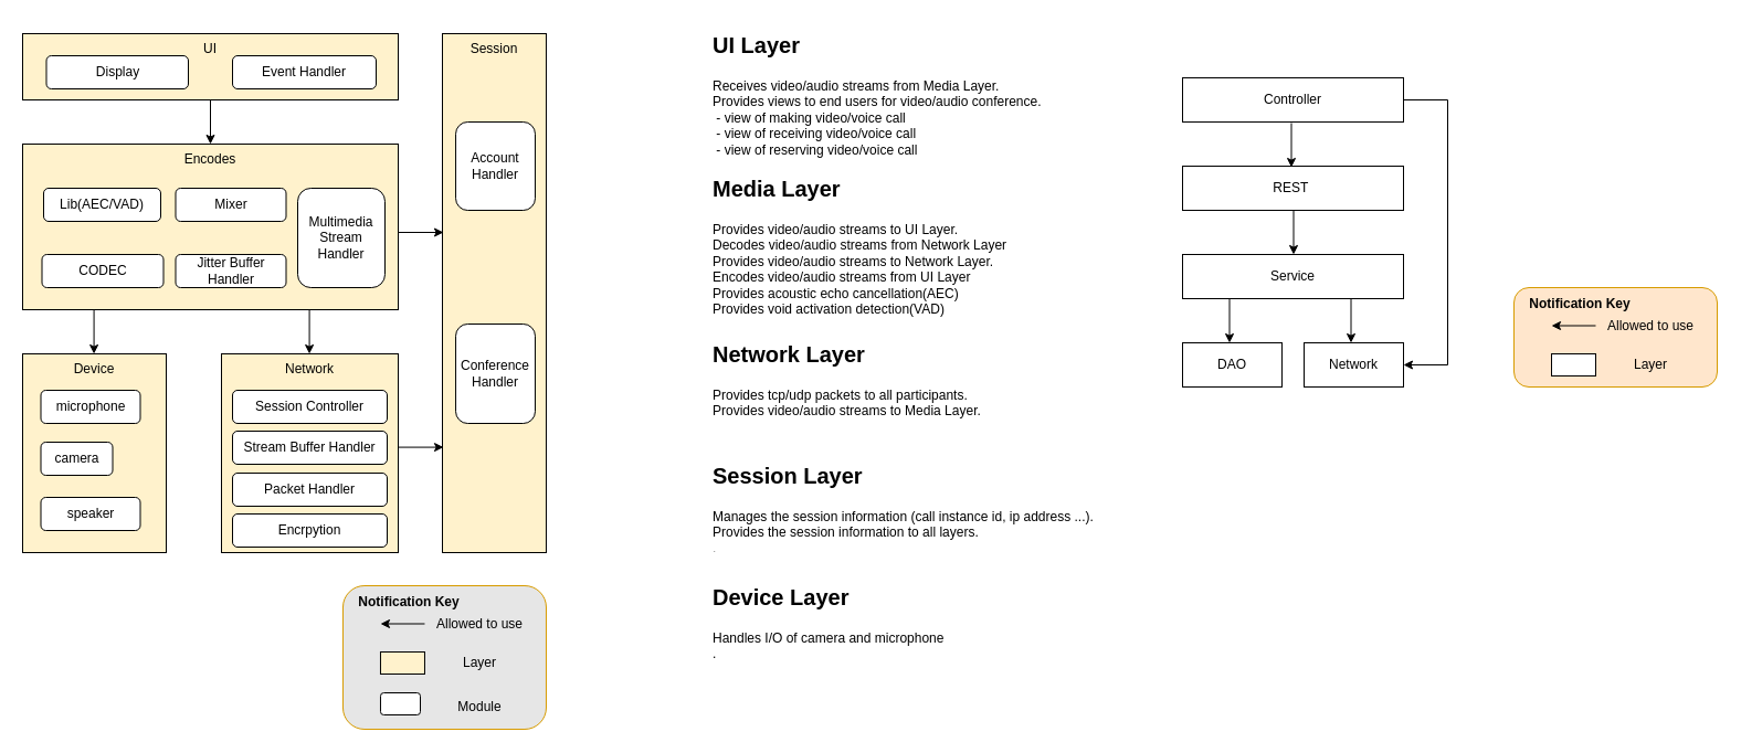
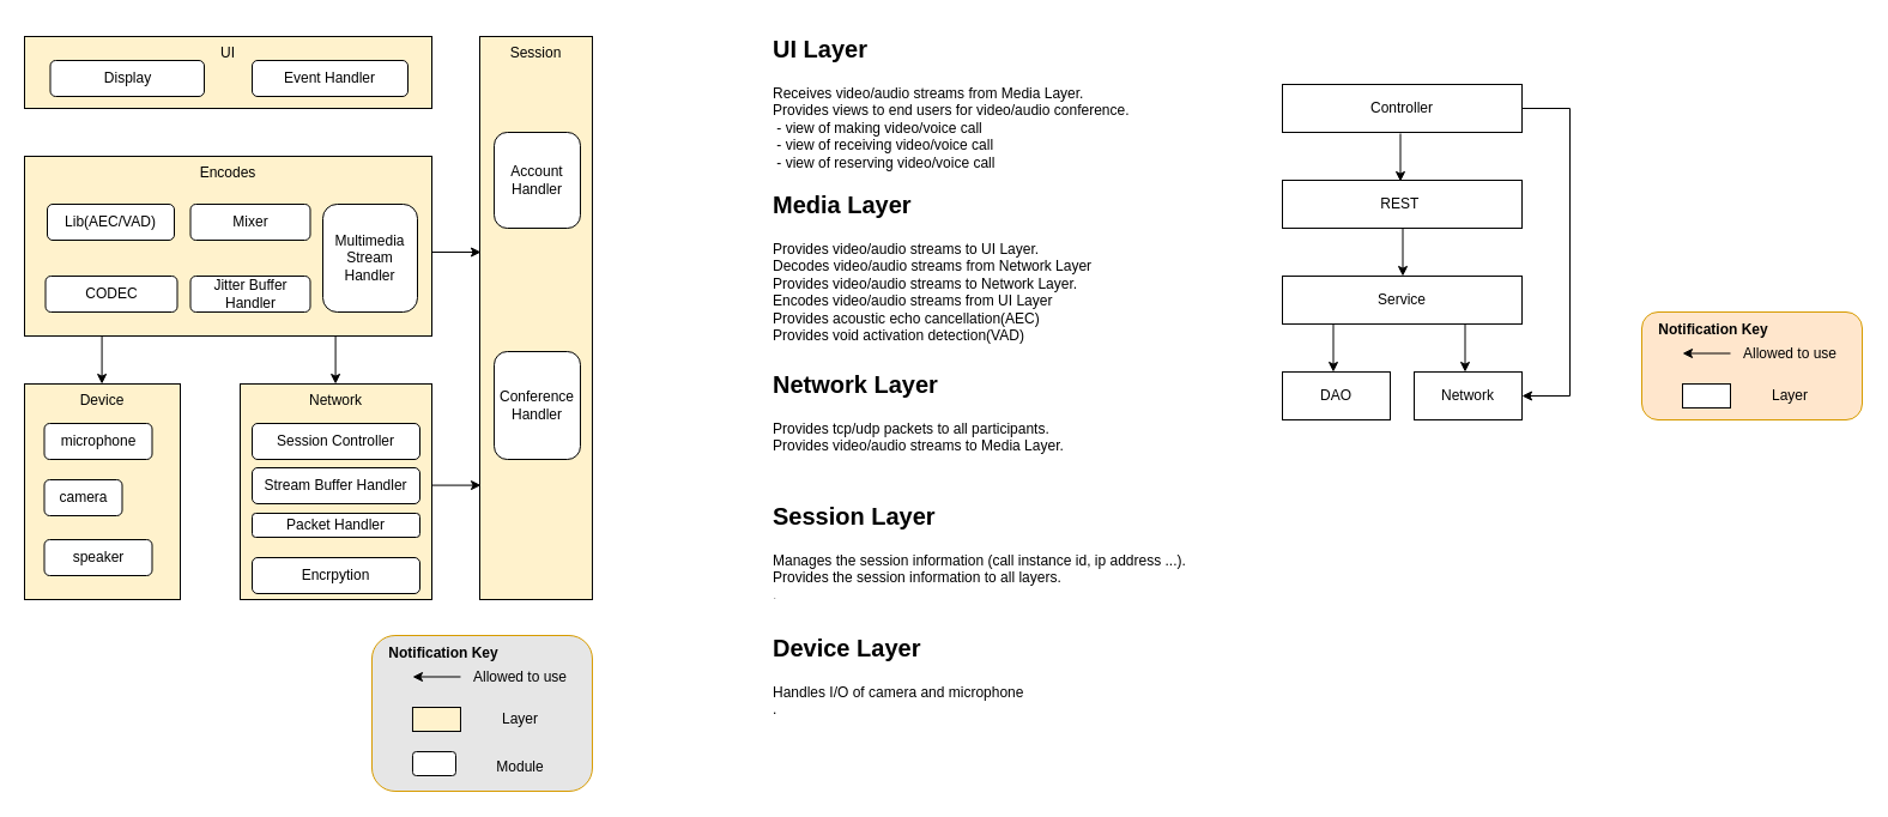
  <mxCell id="0" />
  <mxCell id="1" parent="0" />
  <mxCell id="2" value="Network" style="rounded=0;whiteSpace=wrap;html=1;verticalAlign=top;fillColor=#FFF2CC;" vertex="1" parent="1"><mxGeometry x="200" y="320" width="160" height="180" as="geometry" /></mxCell>
  <mxCell id="3" value="Device" style="rounded=0;whiteSpace=wrap;html=1;verticalAlign=top;fillColor=#FFF2CC;" vertex="1" parent="1"><mxGeometry x="20" y="320" width="130" height="180" as="geometry" /></mxCell>
  <mxCell id="4" value="Device" style="rounded=0;whiteSpace=wrap;html=1;verticalAlign=top;fillColor=#FFF2CC;" vertex="1" parent="1"><mxGeometry x="20" y="320" width="130" height="180" as="geometry" /></mxCell>
  <mxCell id="5" value="" style="rounded=1;whiteSpace=wrap;html=1;fillColor=#E6E6E6;strokeColor=#d79b00;" vertex="1" parent="1"><mxGeometry x="309.97" y="530" width="184" height="130" as="geometry" /></mxCell>
  <mxCell id="6" value="Session" style="rounded=0;whiteSpace=wrap;html=1;verticalAlign=top;fillColor=#FFF2CC;" vertex="1" parent="1"><mxGeometry x="400" y="30" width="93.97" height="470" as="geometry" /></mxCell>
  <mxCell id="7" value="Encodes" style="rounded=0;whiteSpace=wrap;html=1;verticalAlign=top;fillColor=#FFF2CC;" vertex="1" parent="1"><mxGeometry x="20" y="130" width="340" height="150" as="geometry" /></mxCell>
  <mxCell id="8" value="UI" style="rounded=0;whiteSpace=wrap;html=1;verticalAlign=top;fillColor=#FFF2CC;" vertex="1" parent="1"><mxGeometry x="20" y="30" width="340" height="60" as="geometry" /></mxCell>
  <mxCell id="9" value="&lt;h1&gt;&lt;font style=&quot;font-size: 20px;&quot;&gt;UI Layer&lt;/font&gt;&lt;/h1&gt;&lt;div&gt;Receives video/audio streams from Media Layer.&lt;br&gt;&lt;/div&gt;&lt;div&gt;Provides views to end users for video/audio conference.&lt;/div&gt;&lt;div&gt;&lt;span style=&quot;background-color: initial;&quot;&gt;&amp;nbsp;- view of making video/voice call&lt;/span&gt;&lt;br&gt;&lt;/div&gt;&lt;div&gt;&amp;nbsp;- view of receiving video/voice call&lt;/div&gt;&lt;div&gt;&amp;nbsp;- view of reserving video/voice call&lt;br&gt;&lt;/div&gt;&lt;div&gt;&lt;br&gt;&lt;/div&gt;" style="text;html=1;strokeColor=none;fillColor=none;spacing=5;spacingTop=-20;whiteSpace=wrap;overflow=hidden;rounded=0;" vertex="1" parent="1"><mxGeometry x="640" y="20" width="360" height="130" as="geometry" /></mxCell>
  <mxCell id="10" value="&lt;h1&gt;&lt;font style=&quot;font-size: 20px;&quot;&gt;Network Layer&lt;/font&gt;&lt;/h1&gt;&lt;div&gt;Provides tcp/udp packets to all participants.&lt;/div&gt;&lt;div&gt;&lt;span style=&quot;background-color: initial;&quot;&gt;Provides video/audio streams to Media Layer.&lt;/span&gt;&lt;/div&gt;" style="text;html=1;strokeColor=none;fillColor=none;spacing=5;spacingTop=-20;whiteSpace=wrap;overflow=hidden;rounded=0;" vertex="1" parent="1"><mxGeometry x="640" y="300" width="360" height="90" as="geometry" /></mxCell>
  <mxCell id="11" value="&lt;h1&gt;&lt;font style=&quot;font-size: 20px;&quot;&gt;Media Layer&lt;/font&gt;&lt;/h1&gt;&lt;div&gt;Provides video/audio streams to UI Layer.&lt;/div&gt;&lt;div&gt;Decodes video/audio streams from Network Layer&lt;/div&gt;&lt;div&gt;Provides video/audio streams to Network Layer.&lt;br&gt;&lt;/div&gt;&lt;div&gt;Encodes video/audio streams from UI Layer&lt;/div&gt;&lt;div&gt;Provides acoustic echo cancellation(AEC)&lt;/div&gt;&lt;div&gt;Provides void activation detection(VAD)&lt;/div&gt;&lt;div&gt;&amp;nbsp;-&amp;nbsp;&amp;nbsp;&lt;/div&gt;" style="text;html=1;strokeColor=none;fillColor=none;spacing=5;spacingTop=-20;whiteSpace=wrap;overflow=hidden;rounded=0;" vertex="1" parent="1"><mxGeometry x="640" y="150" width="360" height="140" as="geometry" /></mxCell>
  <mxCell id="12" value="&lt;h1&gt;&lt;font style=&quot;font-size: 20px;&quot;&gt;Session Layer&lt;/font&gt;&lt;/h1&gt;Manages the session information (call instance id, ip address ...).&lt;div&gt;Provides the session information to all layers.&lt;/div&gt;&lt;div&gt;&lt;span style=&quot;background-color: initial;&quot;&gt;.&lt;/span&gt;&lt;br&gt;&lt;/div&gt;" style="text;html=1;strokeColor=none;fillColor=none;spacing=5;spacingTop=-20;whiteSpace=wrap;overflow=hidden;rounded=0;" vertex="1" parent="1"><mxGeometry x="640" y="410" width="490" height="90" as="geometry" /></mxCell>
  <mxCell id="13" value="" style="endArrow=classic;html=1;rounded=0;" edge="1" parent="1"><mxGeometry width="50" height="50" relative="1" as="geometry"><mxPoint x="383.97" y="564.5" as="sourcePoint" /><mxPoint x="343.97" y="564.5" as="targetPoint" /></mxGeometry></mxCell>
  <mxCell id="14" value="Allowed to use" style="text;html=1;strokeColor=none;fillColor=none;align=center;verticalAlign=middle;whiteSpace=wrap;rounded=0;" vertex="1" parent="1"><mxGeometry x="383.97" y="550" width="100" height="30" as="geometry" /></mxCell>
  <mxCell id="15" value="" style="rounded=0;whiteSpace=wrap;html=1;fillColor=#FFF2CC;" vertex="1" parent="1"><mxGeometry x="343.97" y="590" width="40" height="20" as="geometry" /></mxCell>
  <mxCell id="16" value="Layer" style="text;html=1;strokeColor=none;fillColor=none;align=center;verticalAlign=middle;whiteSpace=wrap;rounded=0;" vertex="1" parent="1"><mxGeometry x="383.97" y="585" width="100" height="30" as="geometry" /></mxCell>
  <mxCell id="17" value="&lt;b&gt;Notification Key&lt;/b&gt;" style="text;html=1;strokeColor=none;fillColor=none;align=center;verticalAlign=middle;whiteSpace=wrap;rounded=0;" vertex="1" parent="1"><mxGeometry x="319.97" y="530" width="100" height="30" as="geometry" /></mxCell>
  <mxCell id="18" value="Network" style="html=1;whiteSpace=wrap;" vertex="1" parent="1"><mxGeometry x="1180" y="310" width="90" height="40" as="geometry" /></mxCell>
  <mxCell id="19" value="REST&amp;nbsp;" style="html=1;whiteSpace=wrap;" vertex="1" parent="1"><mxGeometry x="1070" y="150" width="200" height="40" as="geometry" /></mxCell>
  <mxCell id="20" value="DAO" style="html=1;whiteSpace=wrap;" vertex="1" parent="1"><mxGeometry x="1070" y="310" width="90" height="40" as="geometry" /></mxCell>
  <mxCell id="21" value="Service" style="html=1;whiteSpace=wrap;" vertex="1" parent="1"><mxGeometry x="1070" y="230" width="200" height="40" as="geometry" /></mxCell>
  <mxCell id="22" value="Controller" style="html=1;whiteSpace=wrap;" vertex="1" parent="1"><mxGeometry x="1070" y="70" width="200" height="40" as="geometry" /></mxCell>
  <mxCell id="23" value="" style="rounded=1;whiteSpace=wrap;html=1;fillColor=#ffe6cc;strokeColor=#d79b00;" vertex="1" parent="1"><mxGeometry x="1370" y="260" width="184" height="90" as="geometry" /></mxCell>
  <mxCell id="24" value="" style="endArrow=classic;html=1;rounded=0;" edge="1" parent="1"><mxGeometry width="50" height="50" relative="1" as="geometry"><mxPoint x="1444" y="294.5" as="sourcePoint" /><mxPoint x="1404" y="294.5" as="targetPoint" /></mxGeometry></mxCell>
  <mxCell id="25" value="Allowed to use" style="text;html=1;strokeColor=none;fillColor=none;align=center;verticalAlign=middle;whiteSpace=wrap;rounded=0;" vertex="1" parent="1"><mxGeometry x="1444" y="280" width="100" height="30" as="geometry" /></mxCell>
  <mxCell id="26" value="" style="rounded=0;whiteSpace=wrap;html=1;" vertex="1" parent="1"><mxGeometry x="1404" y="320" width="40" height="20" as="geometry" /></mxCell>
  <mxCell id="27" value="Layer" style="text;html=1;strokeColor=none;fillColor=none;align=center;verticalAlign=middle;whiteSpace=wrap;rounded=0;" vertex="1" parent="1"><mxGeometry x="1444" y="315" width="100" height="30" as="geometry" /></mxCell>
  <mxCell id="28" value="&lt;b&gt;Notification Key&lt;/b&gt;" style="text;html=1;strokeColor=none;fillColor=none;align=center;verticalAlign=middle;whiteSpace=wrap;rounded=0;" vertex="1" parent="1"><mxGeometry x="1380" y="260" width="100" height="30" as="geometry" /></mxCell>
  <mxCell id="29" value="" style="endArrow=classic;html=1;rounded=0;entryX=0.25;entryY=0;entryDx=0;entryDy=0;exitX=0.25;exitY=1;exitDx=0;exitDy=0;" edge="1" parent="1"><mxGeometry width="50" height="50" relative="1" as="geometry"><mxPoint x="1168.5" y="111" as="sourcePoint" /><mxPoint x="1168.5" y="151" as="targetPoint" /></mxGeometry></mxCell>
  <mxCell id="30" value="" style="endArrow=classic;html=1;rounded=0;entryX=0.25;entryY=0;entryDx=0;entryDy=0;exitX=0.25;exitY=1;exitDx=0;exitDy=0;" edge="1" parent="1"><mxGeometry width="50" height="50" relative="1" as="geometry"><mxPoint x="1170.5" y="190" as="sourcePoint" /><mxPoint x="1170.5" y="230" as="targetPoint" /></mxGeometry></mxCell>
  <mxCell id="31" value="" style="endArrow=classic;html=1;rounded=0;entryX=0.25;entryY=0;entryDx=0;entryDy=0;exitX=0.25;exitY=1;exitDx=0;exitDy=0;" edge="1" parent="1"><mxGeometry width="50" height="50" relative="1" as="geometry"><mxPoint x="1112.5" y="270" as="sourcePoint" /><mxPoint x="1112.5" y="310" as="targetPoint" /></mxGeometry></mxCell>
  <mxCell id="32" value="" style="endArrow=classic;html=1;rounded=0;entryX=0.25;entryY=0;entryDx=0;entryDy=0;exitX=0.25;exitY=1;exitDx=0;exitDy=0;" edge="1" parent="1"><mxGeometry width="50" height="50" relative="1" as="geometry"><mxPoint x="1222.5" y="270" as="sourcePoint" /><mxPoint x="1222.5" y="310" as="targetPoint" /></mxGeometry></mxCell>
  <mxCell id="33" value="&lt;h1&gt;&lt;font style=&quot;font-size: 20px;&quot;&gt;Device Layer&lt;/font&gt;&lt;/h1&gt;&lt;span id=&quot;docs-internal-guid-b2c25d24-7fff-db53-c3f6-2423115e5195&quot;&gt;&lt;/span&gt;Handles I/O of camera and microphone&lt;br&gt;&lt;div&gt;&lt;span style=&quot;background-color: initial;&quot;&gt;.&lt;/span&gt;&lt;br&gt;&lt;/div&gt;" style="text;html=1;strokeColor=none;fillColor=none;spacing=5;spacingTop=-20;whiteSpace=wrap;overflow=hidden;rounded=0;" vertex="1" parent="1"><mxGeometry x="640" y="520" width="490" height="90" as="geometry" /></mxCell>
  <mxCell id="34" value="" style="endArrow=classic;html=1;rounded=0;entryX=1;entryY=0.5;entryDx=0;entryDy=0;exitX=1;exitY=0.5;exitDx=0;exitDy=0;" edge="1" parent="1" source="22" target="18"><mxGeometry width="50" height="50" relative="1" as="geometry"><mxPoint x="1178.5" y="121" as="sourcePoint" /><mxPoint x="1178.5" y="161" as="targetPoint" /><Array as="points"><mxPoint x="1310" y="90" /><mxPoint x="1310" y="330" /></Array></mxGeometry></mxCell>
  <mxCell id="35" value="microphone" style="rounded=1;whiteSpace=wrap;html=1;" vertex="1" parent="1"><mxGeometry x="36.5" y="353" width="90" height="30" as="geometry" /></mxCell>
  <mxCell id="36" value="Jitter Buffer Handler" style="rounded=1;whiteSpace=wrap;html=1;" vertex="1" parent="1"><mxGeometry x="158.5" y="230" width="100" height="30" as="geometry" /></mxCell>
  <mxCell id="37" value="CODEC" style="rounded=1;whiteSpace=wrap;html=1;" vertex="1" parent="1"><mxGeometry x="37.5" y="230" width="110" height="30" as="geometry" /></mxCell>
  <mxCell id="38" value="Lib(AEC/VAD)" style="rounded=1;whiteSpace=wrap;html=1;" vertex="1" parent="1"><mxGeometry x="39" y="170" width="106" height="30" as="geometry" /></mxCell>
  <mxCell id="39" value="Mixer" style="rounded=1;whiteSpace=wrap;html=1;" vertex="1" parent="1"><mxGeometry x="158.5" y="170" width="100" height="30" as="geometry" /></mxCell>
  <mxCell id="40" value="Multimedia Stream Handler" style="rounded=1;whiteSpace=wrap;html=1;" vertex="1" parent="1"><mxGeometry x="269" y="170" width="79" height="90" as="geometry" /></mxCell>
  <mxCell id="41" value="Network" style="rounded=0;whiteSpace=wrap;html=1;verticalAlign=top;fillColor=#FFF2CC;" vertex="1" parent="1"><mxGeometry x="200" y="320" width="160" height="180" as="geometry" /></mxCell>
  <mxCell id="42" value="camera" style="rounded=1;whiteSpace=wrap;html=1;" vertex="1" parent="1"><mxGeometry x="36.5" y="400" width="65" height="30" as="geometry" /></mxCell>
  <mxCell id="43" value="Account&lt;br&gt;Handler" style="rounded=1;whiteSpace=wrap;html=1;" vertex="1" parent="1"><mxGeometry x="412.06" y="110" width="71.91" height="80" as="geometry" /></mxCell>
  <mxCell id="44" value="Session Controller" style="rounded=1;whiteSpace=wrap;html=1;" vertex="1" parent="1"><mxGeometry x="210" y="353" width="140" height="30" as="geometry" /></mxCell>
  <mxCell id="45" value="Stream Buffer Handler" style="rounded=1;whiteSpace=wrap;html=1;" vertex="1" parent="1"><mxGeometry x="210" y="390" width="140" height="30" as="geometry" /></mxCell>
- <mxCell id="46" value="Packet Handler" style="rounded=1;whiteSpace=wrap;html=1;" vertex="1" parent="1"><mxGeometry x="210" y="428" width="140" height="30" as="geometry" /></mxCell>
+ <mxCell id="46" value="Packet Handler" style="rounded=1;whiteSpace=wrap;html=1;" vertex="1" parent="1"><mxGeometry x="210" y="428" width="140" height="20" as="geometry" /></mxCell>
  <mxCell id="47" value="Encrpytion" style="rounded=1;whiteSpace=wrap;html=1;" vertex="1" parent="1"><mxGeometry x="210" y="465" width="140" height="30" as="geometry" /></mxCell>
  <mxCell id="48" value="Conference Handler" style="rounded=1;whiteSpace=wrap;html=1;" vertex="1" parent="1"><mxGeometry x="412.06" y="293" width="71.91" height="90" as="geometry" /></mxCell>
  <mxCell id="49" value="speaker" style="rounded=1;whiteSpace=wrap;html=1;" vertex="1" parent="1"><mxGeometry x="36.5" y="450" width="90" height="30" as="geometry" /></mxCell>
  <mxCell id="50" value="Display" style="rounded=1;whiteSpace=wrap;html=1;" vertex="1" parent="1"><mxGeometry x="41.5" y="50" width="128.5" height="30" as="geometry" /></mxCell>
  <mxCell id="51" value="Event Handler" style="rounded=1;whiteSpace=wrap;html=1;" vertex="1" parent="1"><mxGeometry x="210" y="50" width="130" height="30" as="geometry" /></mxCell>
  <mxCell id="52" value="" style="rounded=1;whiteSpace=wrap;html=1;" vertex="1" parent="1"><mxGeometry x="343.97" y="627" width="36.03" height="20" as="geometry" /></mxCell>
  <mxCell id="53" value="Module" style="text;html=1;strokeColor=none;fillColor=none;align=center;verticalAlign=middle;whiteSpace=wrap;rounded=0;" vertex="1" parent="1"><mxGeometry x="383.97" y="625" width="100" height="30" as="geometry" /></mxCell>
- <mxCell id="54" value="" style="endArrow=classic;html=1;rounded=0;exitX=0.5;exitY=1;exitDx=0;exitDy=0;" edge="1" parent="1" source="8" target="7"><mxGeometry width="50" height="50" relative="1" as="geometry"><mxPoint x="480" y="340" as="sourcePoint" /><mxPoint x="530" y="290" as="targetPoint" /></mxGeometry></mxCell>
  <mxCell id="55" value="" style="endArrow=classic;html=1;rounded=0;exitX=0.5;exitY=1;exitDx=0;exitDy=0;" edge="1" parent="1"><mxGeometry width="50" height="50" relative="1" as="geometry"><mxPoint x="279.58" y="280" as="sourcePoint" /><mxPoint x="279.58" y="320" as="targetPoint" /></mxGeometry></mxCell>
  <mxCell id="56" value="" style="endArrow=classic;html=1;rounded=0;exitX=0.5;exitY=1;exitDx=0;exitDy=0;" edge="1" parent="1"><mxGeometry width="50" height="50" relative="1" as="geometry"><mxPoint x="84.58" y="280" as="sourcePoint" /><mxPoint x="84.58" y="320" as="targetPoint" /></mxGeometry></mxCell>
  <mxCell id="57" value="" style="endArrow=classic;html=1;rounded=0;entryX=-0.02;entryY=0.066;entryDx=0;entryDy=0;entryPerimeter=0;" edge="1" parent="1"><mxGeometry width="50" height="50" relative="1" as="geometry"><mxPoint x="360" y="210" as="sourcePoint" /><mxPoint x="401" y="210" as="targetPoint" /></mxGeometry></mxCell>
  <mxCell id="58" value="" style="endArrow=classic;html=1;rounded=0;entryX=-0.02;entryY=0.066;entryDx=0;entryDy=0;entryPerimeter=0;" edge="1" parent="1"><mxGeometry width="50" height="50" relative="1" as="geometry"><mxPoint x="360" y="404.58" as="sourcePoint" /><mxPoint x="401" y="404.58" as="targetPoint" /></mxGeometry></mxCell>
